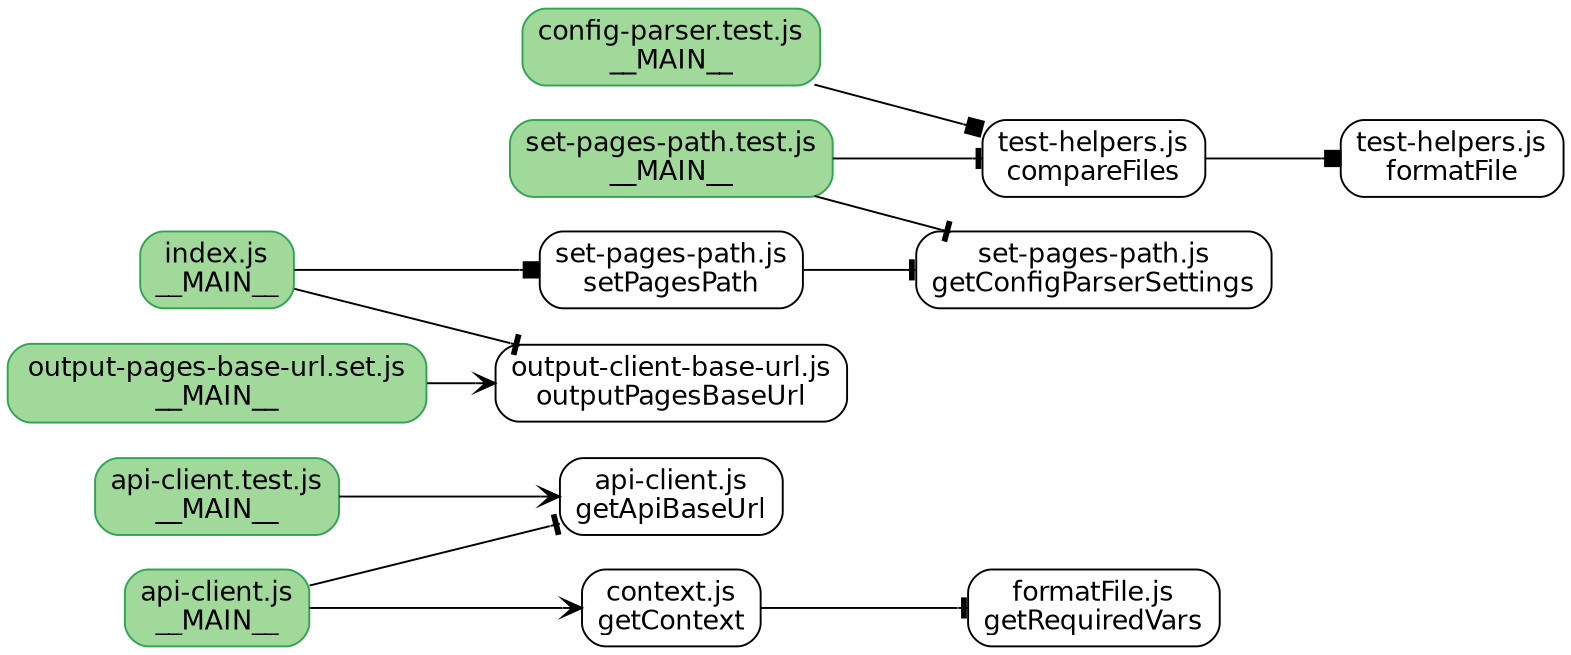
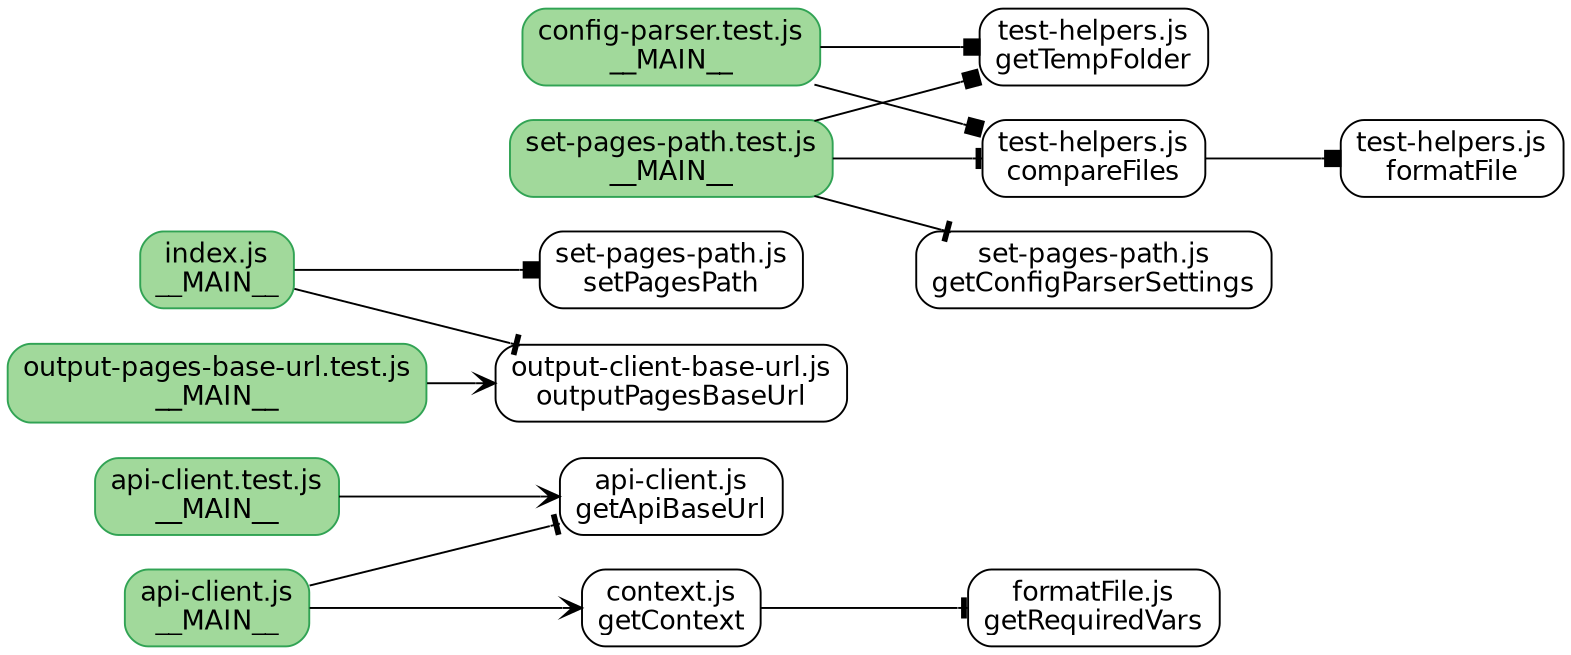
  digraph {
    concentrate=true
    fontname="DejaVu Sans"
    rankdir=LR
    node [fontname="DejaVu Sans" shape=Mrecord]
    edge [arrowhead=tee fontname="DejaVu Sans"]
    n1 [color="/greens3/3" fillcolor="/greens3/2" height=0.54167 label="api-client.js\n__MAIN__" style=filled width=1.1111]
    n2 [height=0.54167 label="api-client.js\ngetApiBaseUrl" width=1.3611]
    n3 [height=0.54167 label="context.js\ngetContext" width=1.0556]
    n4 [color="/greens3/3" fillcolor="/greens3/2" height=0.54167 label="api-client.test.js\n__MAIN__" style=filled width=1.4306]
    n5 [color="/greens3/3" fillcolor="/greens3/2" height=0.54167 label="config-parser.test.js\n__MAIN__" style=filled width=1.6944]
    n6 [height=0.54167 label="test-helpers.js\ncompareFiles" width=1.2778]
+   n7 [height=0.54167 label="test-helpers.js\ngetTempFolder" width=1.4028]
    n8 [height=0.54167 label="test-helpers.js\nformatFile" width=1.2778]
    n9 [height=0.54167 label="formatFile.js\ngetRequiredVars" width=1.4861]
    n10 [color="/greens3/3" fillcolor="/greens3/2" height=0.54167 label="index.js\n__MAIN__" style=filled width=1.1111]
    n11 [height=0.54167 label="output-client-base-url.js\noutputPagesBaseUrl" width=2.0417]
    n12 [height=0.54167 label="set-pages-path.js\nsetPagesPath" width=1.4861]
    n13 [height=0.54167 label="set-pages-path.js\ngetConfigParserSettings" width=2.0417]
-   n14 [color="/greens3/3" fillcolor="/greens3/2" height=0.54167 label="output-pages-base-url.set.js\n__MAIN__" style=filled width=2.3611]
+   n14 [color="/greens3/3" fillcolor="/greens3/2" height=0.54167 label="output-pages-base-url.test.js\n__MAIN__" style=filled width=2.3611]
    n15 [color="/greens3/3" fillcolor="/greens3/2" height=0.54167 label="set-pages-path.test.js\n__MAIN__" style=filled width=1.8056]
    n1 -> n2
    n1 -> n3 [arrowhead=vee]
    n3 -> n9
    n4 -> n2 [arrowhead=vee]
    n5 -> n6 [arrowhead=box]
+   n5 -> n7 [arrowhead=box]
    n6 -> n8 [arrowhead=box]
    n10 -> n11
    n10 -> n12 [arrowhead=box]
-   n12 -> n13
    n14 -> n11 [arrowhead=vee]
    n15 -> n6
+   n15 -> n7 [arrowhead=box]
    n15 -> n13
  }
